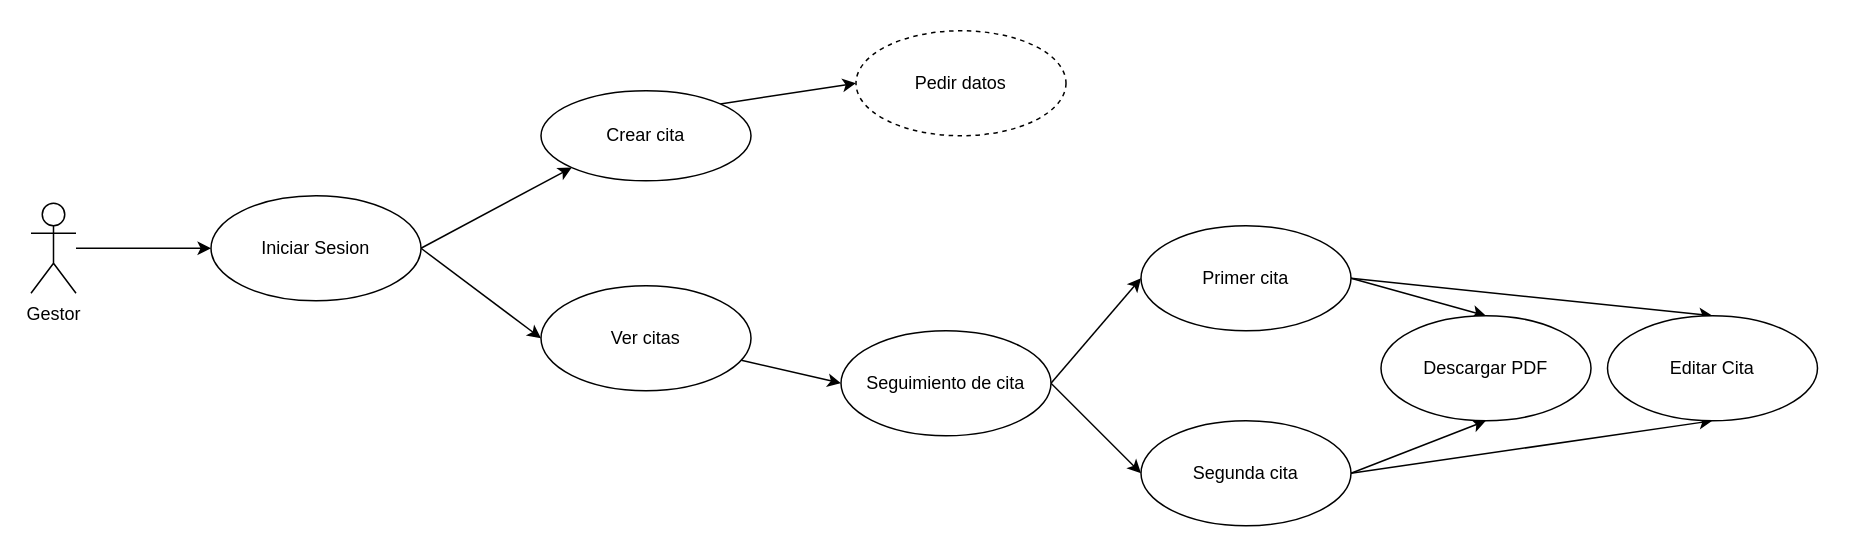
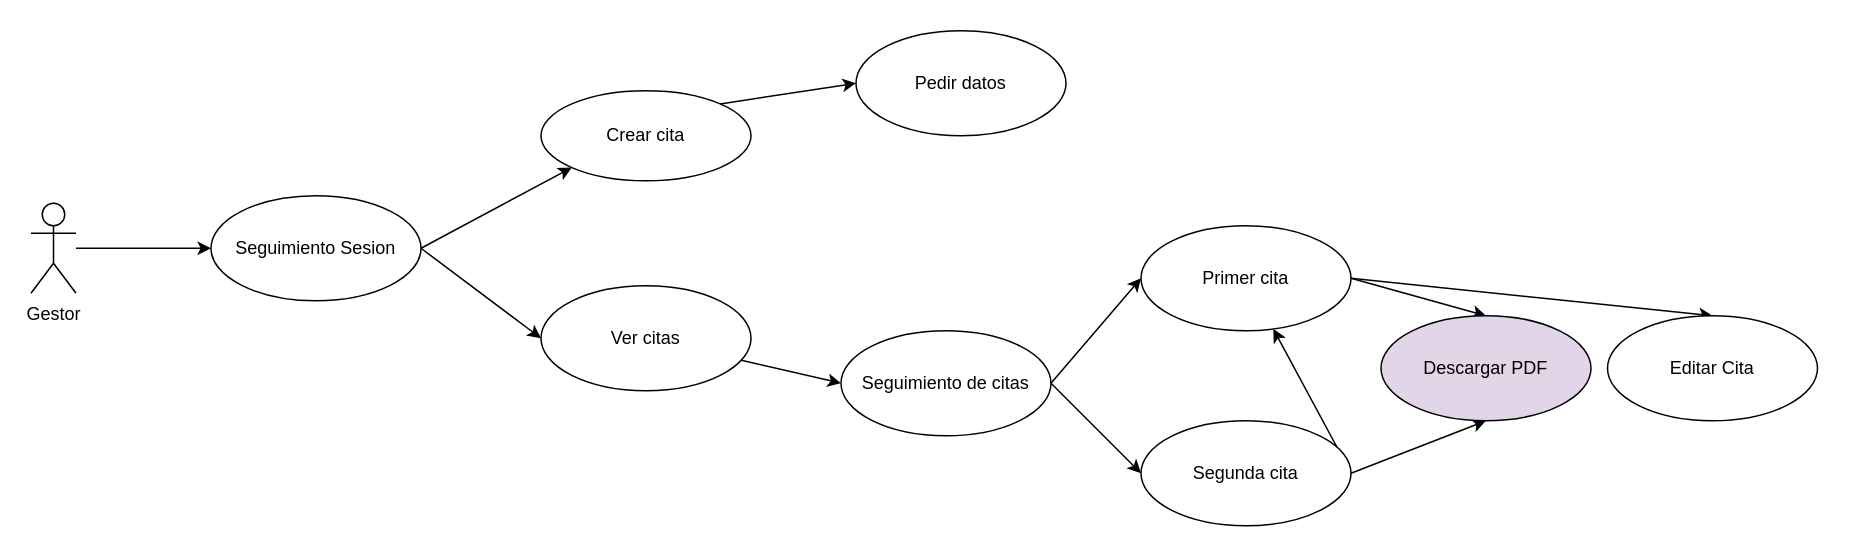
  <mxCell id="0" />
  <mxCell id="1" parent="0" />
  <mxCell id="2" style="edgeStyle=none;rounded=0;orthogonalLoop=1;jettySize=auto;html=1;entryX=0;entryY=0.5;entryDx=0;entryDy=0;" edge="1" parent="1" source="3" target="6"><mxGeometry relative="1" as="geometry" /></mxCell>
  <mxCell id="3" value="Gestor" style="shape=umlActor;verticalLabelPosition=bottom;verticalAlign=top;html=1;" vertex="1" parent="1"><mxGeometry x="20" y="135" width="30" height="60" as="geometry" /></mxCell>
  <mxCell id="4" style="rounded=0;orthogonalLoop=1;jettySize=auto;html=1;exitX=1;exitY=0.5;exitDx=0;exitDy=0;entryX=0;entryY=1;entryDx=0;entryDy=0;" edge="1" parent="1" source="6" target="8"><mxGeometry relative="1" as="geometry" /></mxCell>
  <mxCell id="5" style="edgeStyle=none;rounded=0;orthogonalLoop=1;jettySize=auto;html=1;entryX=0;entryY=0.5;entryDx=0;entryDy=0;exitX=1;exitY=0.5;exitDx=0;exitDy=0;" edge="1" parent="1" source="6" target="10"><mxGeometry relative="1" as="geometry" /></mxCell>
- <mxCell id="6" value="Iniciar Sesion" style="ellipse;whiteSpace=wrap;html=1;" vertex="1" parent="1"><mxGeometry x="140" y="130" width="140" height="70" as="geometry" /></mxCell>
+ <mxCell id="6" value="Seguimiento Sesion" style="ellipse;whiteSpace=wrap;html=1;" vertex="1" parent="1"><mxGeometry x="140" y="130" width="140" height="70" as="geometry" /></mxCell>
  <mxCell id="7" style="edgeStyle=none;rounded=0;orthogonalLoop=1;jettySize=auto;html=1;exitX=1;exitY=0;exitDx=0;exitDy=0;entryX=0;entryY=0.5;entryDx=0;entryDy=0;" edge="1" parent="1" source="8" target="11"><mxGeometry relative="1" as="geometry" /></mxCell>
  <mxCell id="8" value="Crear cita" style="ellipse;whiteSpace=wrap;html=1;" vertex="1" parent="1"><mxGeometry x="360" y="60" width="140" height="60" as="geometry" /></mxCell>
  <mxCell id="9" style="edgeStyle=none;rounded=0;orthogonalLoop=1;jettySize=auto;html=1;entryX=0;entryY=0.5;entryDx=0;entryDy=0;" edge="1" parent="1" source="10" target="14"><mxGeometry relative="1" as="geometry" /></mxCell>
  <mxCell id="10" value="Ver citas" style="ellipse;whiteSpace=wrap;html=1;" vertex="1" parent="1"><mxGeometry x="360" y="190" width="140" height="70" as="geometry" /></mxCell>
- <mxCell id="11" value="Pedir datos" style="ellipse;whiteSpace=wrap;html=1;dashed=1;" vertex="1" parent="1"><mxGeometry x="570" y="20" width="140" height="70" as="geometry" /></mxCell>
+ <mxCell id="11" value="Pedir datos" style="ellipse;whiteSpace=wrap;html=1;" vertex="1" parent="1"><mxGeometry x="570" y="20" width="140" height="70" as="geometry" /></mxCell>
  <mxCell id="12" style="edgeStyle=none;rounded=0;orthogonalLoop=1;jettySize=auto;html=1;exitX=1;exitY=0.5;exitDx=0;exitDy=0;entryX=0;entryY=0.5;entryDx=0;entryDy=0;" edge="1" parent="1" source="14" target="17"><mxGeometry relative="1" as="geometry" /></mxCell>
  <mxCell id="13" style="edgeStyle=none;rounded=0;orthogonalLoop=1;jettySize=auto;html=1;exitX=1;exitY=0.5;exitDx=0;exitDy=0;entryX=0;entryY=0.5;entryDx=0;entryDy=0;" edge="1" parent="1" source="14" target="20"><mxGeometry relative="1" as="geometry" /></mxCell>
- <mxCell id="14" value="Seguimiento de cita" style="ellipse;whiteSpace=wrap;html=1;" vertex="1" parent="1"><mxGeometry x="560" y="220" width="140" height="70" as="geometry" /></mxCell>
+ <mxCell id="14" value="Seguimiento de citas" style="ellipse;whiteSpace=wrap;html=1;" vertex="1" parent="1"><mxGeometry x="560" y="220" width="140" height="70" as="geometry" /></mxCell>
  <mxCell id="15" style="edgeStyle=none;rounded=0;orthogonalLoop=1;jettySize=auto;html=1;exitX=1;exitY=0.5;exitDx=0;exitDy=0;entryX=0.5;entryY=0;entryDx=0;entryDy=0;" edge="1" parent="1" source="17" target="21"><mxGeometry relative="1" as="geometry"><mxPoint x="950" y="260" as="targetPoint" /></mxGeometry></mxCell>
  <mxCell id="16" style="edgeStyle=none;rounded=0;orthogonalLoop=1;jettySize=auto;html=1;exitX=1;exitY=0.5;exitDx=0;exitDy=0;entryX=0.5;entryY=0;entryDx=0;entryDy=0;" edge="1" parent="1" source="17" target="22"><mxGeometry relative="1" as="geometry" /></mxCell>
  <mxCell id="17" value="Primer cita" style="ellipse;whiteSpace=wrap;html=1;" vertex="1" parent="1"><mxGeometry x="760" y="150" width="140" height="70" as="geometry" /></mxCell>
  <mxCell id="18" style="edgeStyle=none;rounded=0;orthogonalLoop=1;jettySize=auto;html=1;exitX=1;exitY=0.5;exitDx=0;exitDy=0;entryX=0.5;entryY=1;entryDx=0;entryDy=0;" edge="1" parent="1" source="20" target="21"><mxGeometry relative="1" as="geometry"><mxPoint x="950" y="260" as="targetPoint" /></mxGeometry></mxCell>
- <mxCell id="19" style="edgeStyle=none;rounded=0;orthogonalLoop=1;jettySize=auto;html=1;exitX=1;exitY=0.5;exitDx=0;exitDy=0;entryX=0.5;entryY=1;entryDx=0;entryDy=0;" edge="1" parent="1" source="20" target="22"><mxGeometry relative="1" as="geometry" /></mxCell>
+ <mxCell id="19" style="edgeStyle=none;rounded=0;orthogonalLoop=1;jettySize=auto;html=1;exitX=1;exitY=0.5;exitDx=0;exitDy=0;" edge="1" parent="1" source="20" target="17"><mxGeometry relative="1" as="geometry" /></mxCell>
  <mxCell id="20" value="Segunda cita" style="ellipse;whiteSpace=wrap;html=1;" vertex="1" parent="1"><mxGeometry x="760" y="280" width="140" height="70" as="geometry" /></mxCell>
- <mxCell id="21" value="Descargar PDF" style="ellipse;whiteSpace=wrap;html=1;" vertex="1" parent="1"><mxGeometry x="920" y="210" width="140" height="70" as="geometry" /></mxCell>
+ <mxCell id="21" value="Descargar PDF" style="ellipse;whiteSpace=wrap;html=1;fillColor=#e1d5e7;" vertex="1" parent="1"><mxGeometry x="920" y="210" width="140" height="70" as="geometry" /></mxCell>
  <mxCell id="22" value="Editar Cita" style="ellipse;whiteSpace=wrap;html=1;" vertex="1" parent="1"><mxGeometry x="1071" y="210" width="140" height="70" as="geometry" /></mxCell>
